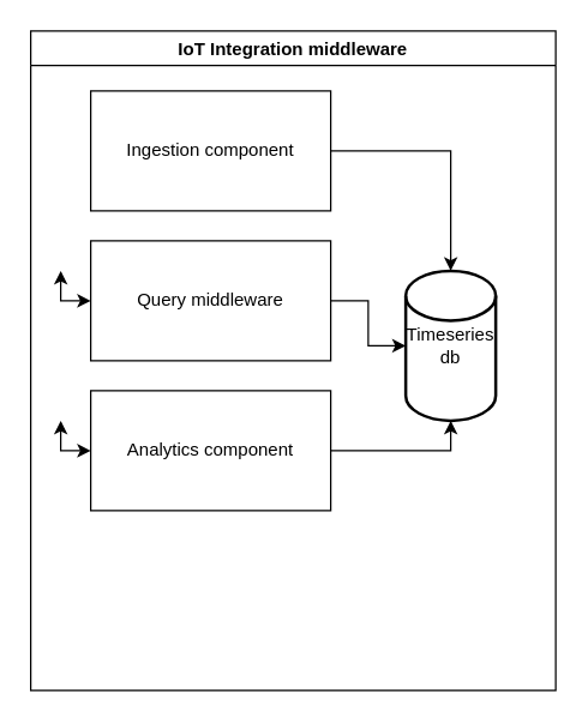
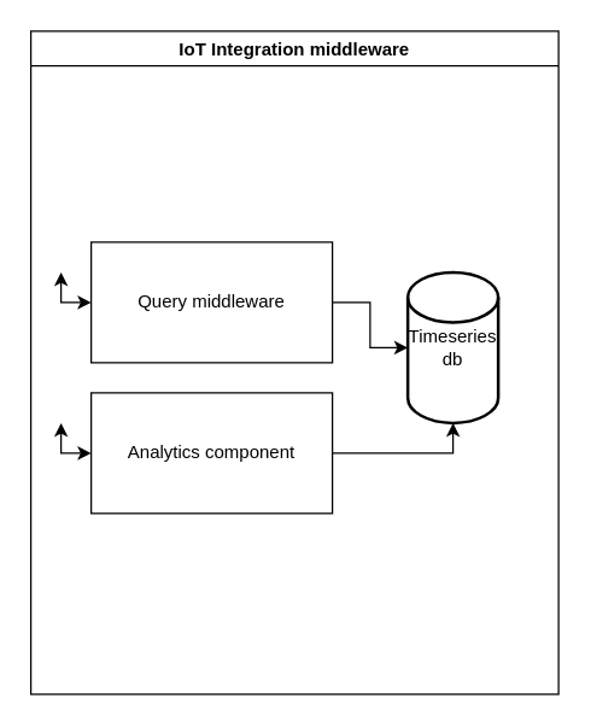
  <mxCell id="0" />
  <mxCell id="1" parent="0" />
  <mxCell id="2" value="IoT Integration middleware" style="swimlane;" parent="1" vertex="1"><mxGeometry x="20" y="20" width="350" height="440" as="geometry" /></mxCell>
- <mxCell id="3" style="edgeStyle=orthogonalEdgeStyle;rounded=0;orthogonalLoop=1;jettySize=auto;html=1;exitX=1;exitY=0.5;exitDx=0;exitDy=0;entryX=0.5;entryY=0;entryDx=0;entryDy=0;entryPerimeter=0;" parent="2" source="4" target="9" edge="1"><mxGeometry relative="1" as="geometry" /></mxCell>
- <mxCell id="4" value="Ingestion component" style="rounded=0;whiteSpace=wrap;html=1;" parent="2" vertex="1"><mxGeometry x="40" y="40" width="160" height="80" as="geometry" /></mxCell>
  <mxCell id="5" style="edgeStyle=orthogonalEdgeStyle;rounded=0;orthogonalLoop=1;jettySize=auto;html=1;entryX=0;entryY=0.5;entryDx=0;entryDy=0;entryPerimeter=0;" parent="2" source="6" target="9" edge="1"><mxGeometry relative="1" as="geometry" /></mxCell>
  <mxCell id="6" value="Query middleware" style="rounded=0;whiteSpace=wrap;html=1;" parent="2" vertex="1"><mxGeometry x="40" y="140" width="160" height="80" as="geometry" /></mxCell>
  <mxCell id="7" style="edgeStyle=orthogonalEdgeStyle;rounded=0;orthogonalLoop=1;jettySize=auto;html=1;exitX=1;exitY=0.5;exitDx=0;exitDy=0;entryX=0.5;entryY=1;entryDx=0;entryDy=0;entryPerimeter=0;" parent="2" source="8" target="9" edge="1"><mxGeometry relative="1" as="geometry" /></mxCell>
  <mxCell id="8" value="Analytics component" style="rounded=0;whiteSpace=wrap;html=1;" parent="2" vertex="1"><mxGeometry x="40" y="240" width="160" height="80" as="geometry" /></mxCell>
  <mxCell id="9" value="Timeseries db" style="strokeWidth=2;html=1;shape=mxgraph.flowchart.database;whiteSpace=wrap;" parent="2" vertex="1"><mxGeometry x="250" y="160" width="60" height="100" as="geometry" /></mxCell>
  <mxCell id="10" style="edgeStyle=orthogonalEdgeStyle;rounded=0;orthogonalLoop=1;jettySize=auto;html=1;exitX=0;exitY=0.5;exitDx=0;exitDy=0;startArrow=classic;startFill=1;" parent="1" source="8" edge="1"><mxGeometry relative="1" as="geometry"><mxPoint x="40" y="280" as="targetPoint" /></mxGeometry></mxCell>
  <mxCell id="11" style="edgeStyle=orthogonalEdgeStyle;rounded=0;orthogonalLoop=1;jettySize=auto;html=1;exitX=0;exitY=0.5;exitDx=0;exitDy=0;startArrow=classic;startFill=1;" parent="1" source="6" edge="1"><mxGeometry relative="1" as="geometry"><mxPoint x="40" y="180" as="targetPoint" /></mxGeometry></mxCell>
